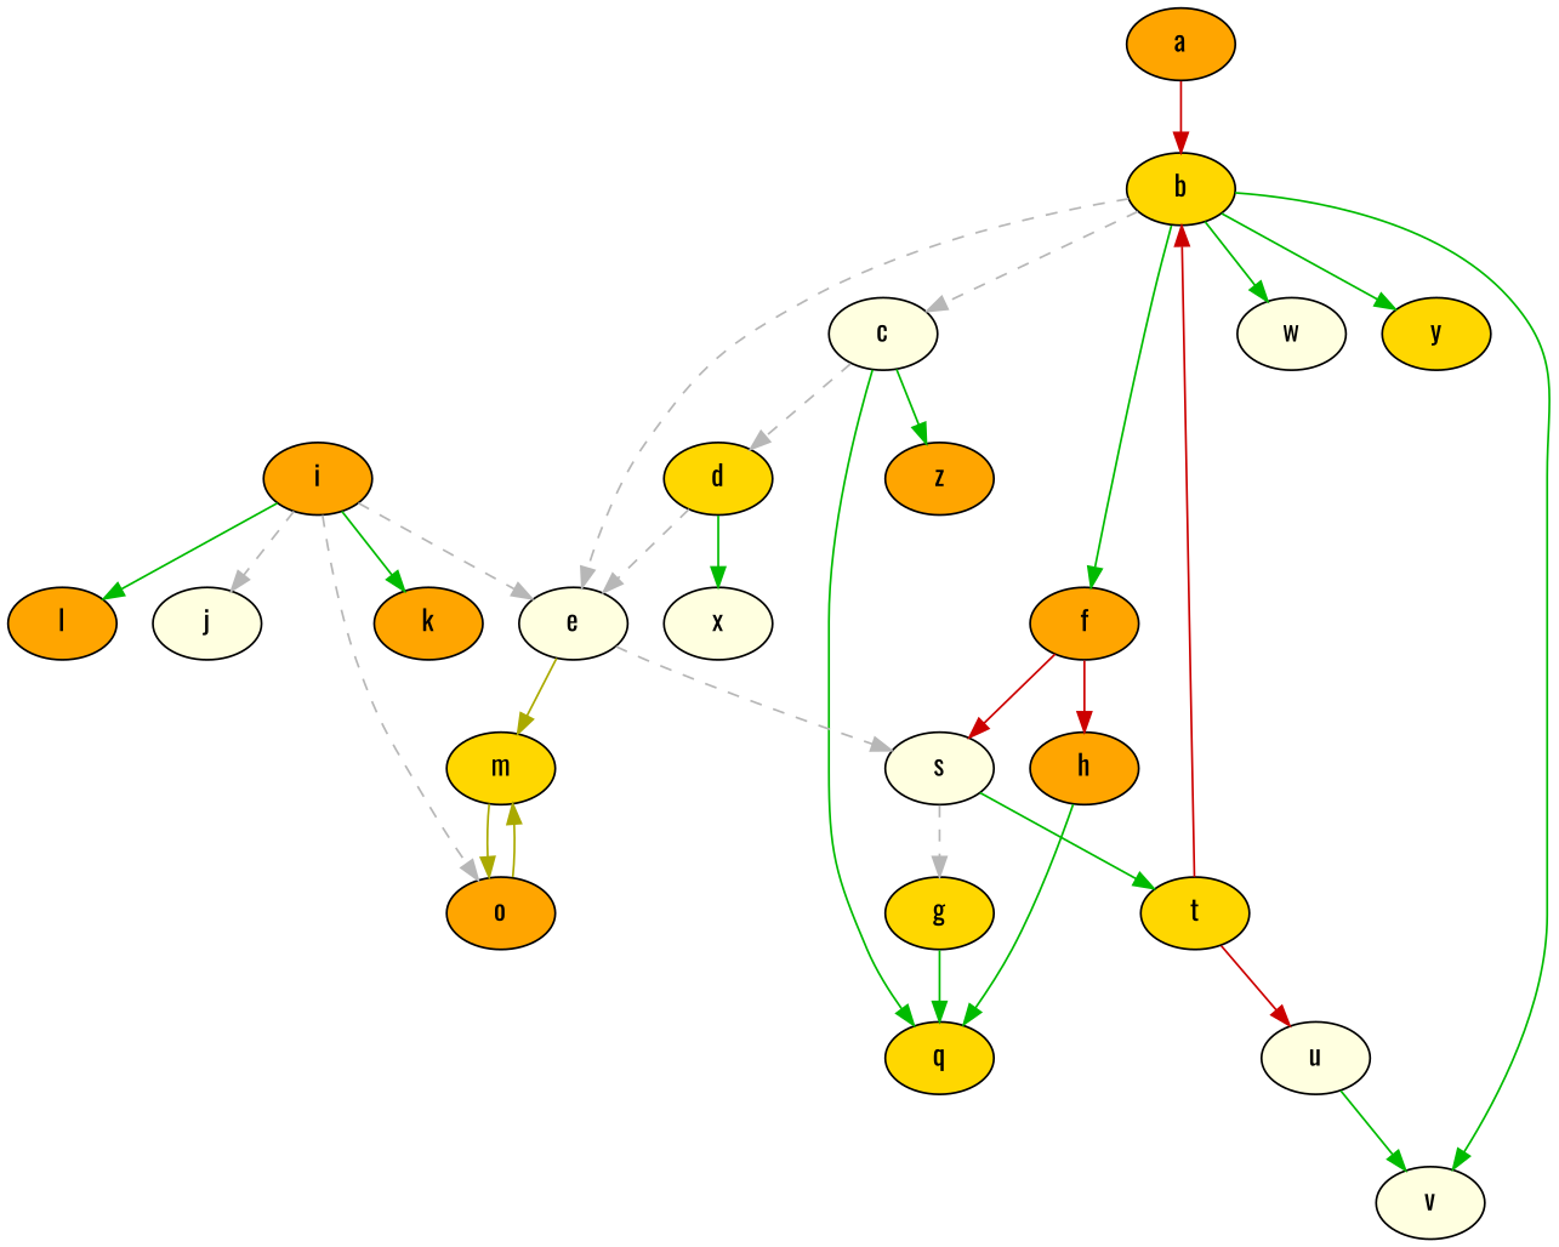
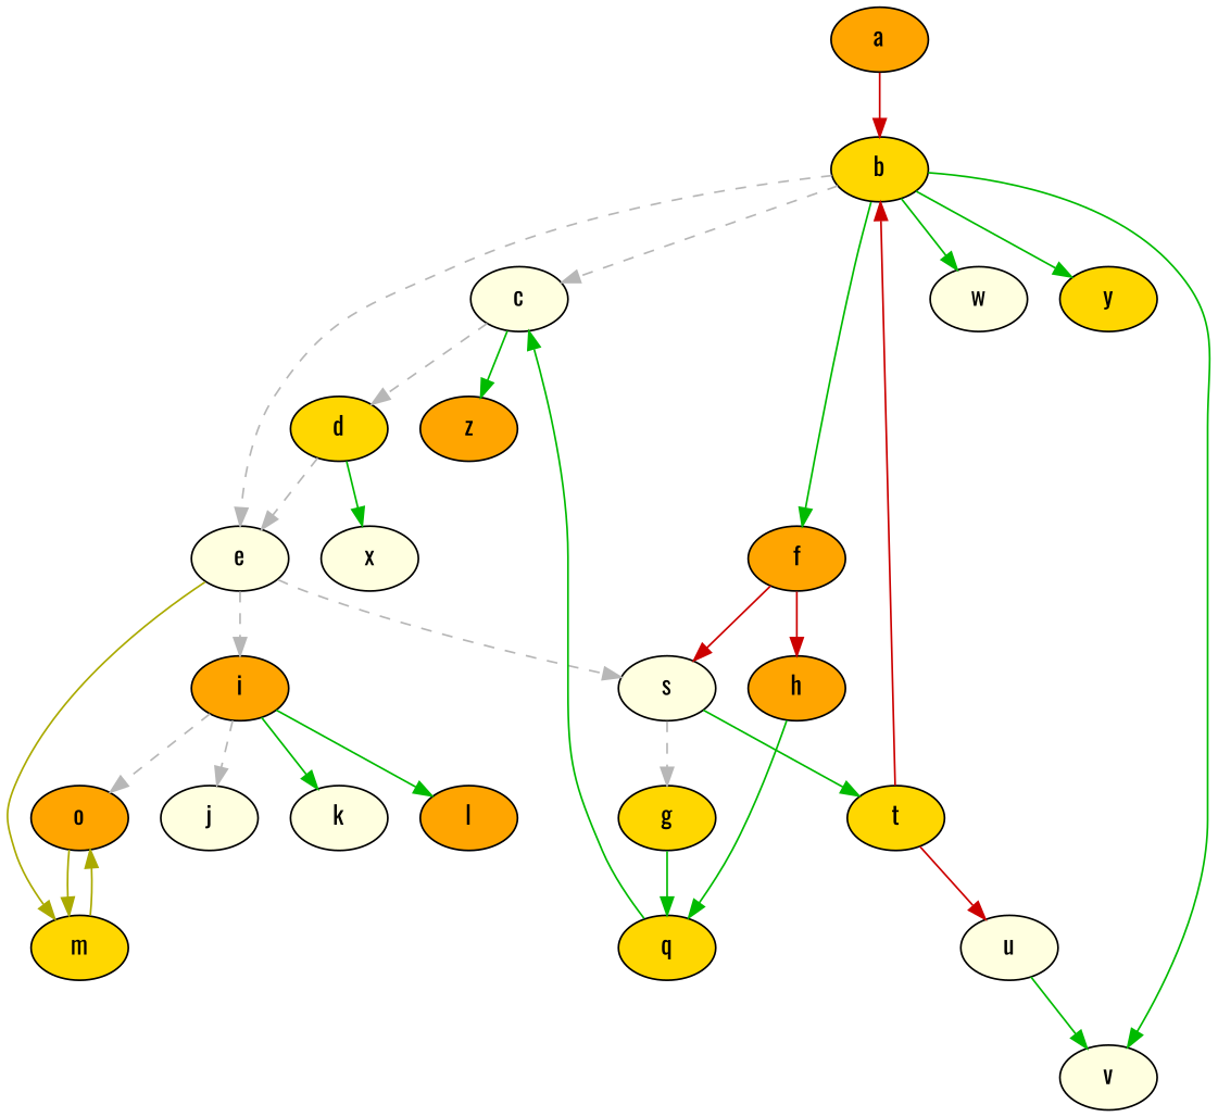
  strict digraph {
    fontname=Oswald
    node [fillcolor=lightyellow fontname=Oswald style=filled]
    edge [color="#00BB00" dir=forward fontname=Oswald]
    b [fillcolor=gold]
    a [fillcolor=orange]
    c
    e
    f [fillcolor=orange]
    v
    w
    y [fillcolor=gold]
    d [fillcolor=gold]
    q [fillcolor=gold]
    z [fillcolor=orange]
    s
    i [fillcolor=orange]
    m [fillcolor=gold]
    h [fillcolor=orange]
    x
    t [fillcolor=gold]
    g [fillcolor=gold]
    j
-   k [fillcolor=orange]
+   k
    l [fillcolor=orange]
    o [fillcolor=orange]
    u
    b -> c [color="#b7b7b7" style=dashed]
    b -> e [color="#b7b7b7" style=dashed]
    b -> f
    b -> v
    b -> w
    b -> y
    a -> b [color="#CC0000"]
    c -> d [color="#b7b7b7" style=dashed]
-   c -> q
+   q -> c
    c -> z
    e -> s [color="#b7b7b7" style=dashed]
-   i -> e [color="#b7b7b7" style=dashed]
+   e -> i [color="#b7b7b7" style=dashed]
    e -> m [color="#AAAA00"]
    f -> s [color="#CC0000"]
    f -> h [color="#CC0000"]
    d -> e [color="#b7b7b7" style=dashed]
    d -> x
    s -> t
    s -> g [color="#b7b7b7" style=dashed]
    i -> j [color="#b7b7b7" style=dashed]
    i -> k
    i -> l
    i -> o [color="#b7b7b7" style=dashed]
    m -> o [color="#AAAA00"]
    h -> q
    t -> b [color="#CC0000"]
    t -> u [color="#CC0000"]
    g -> q
    o -> m [color="#AAAA00"]
    u -> v
  }
